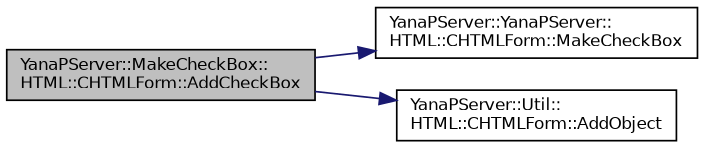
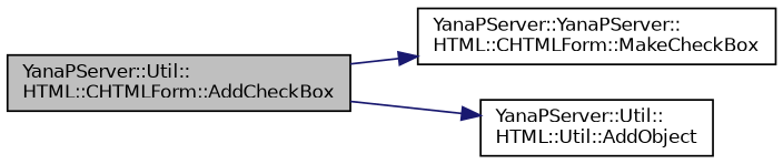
  digraph {
    rankdir=LR
    node [color=black fillcolor=white fontname=Helvetica fontsize=10 shape=record style=filled]
    edge [color=midnightblue fontname=Helvetica fontsize=10 labelfontname=Helvetica labelfontsize=10 style=solid]
-   n1 [fillcolor=grey75 fontcolor=black height=0.2 label="YanaPServer::MakeCheckBox::\lHTML::CHTMLForm::AddCheckBox" width=0.4]
+   n1 [fillcolor=grey75 fontcolor=black height=0.2 label="YanaPServer::Util::\lHTML::CHTMLForm::AddCheckBox" width=0.4]
    n2 [height=0.2 label="YanaPServer::YanaPServer::\lHTML::CHTMLForm::MakeCheckBox" width=0.4]
-   n3 [height=0.2 label="YanaPServer::Util::\lHTML::CHTMLForm::AddObject" width=0.4]
+   n3 [height=0.2 label="YanaPServer::Util::\lHTML::Util::AddObject" width=0.4]
    n1 -> n2
    n1 -> n3
  }
